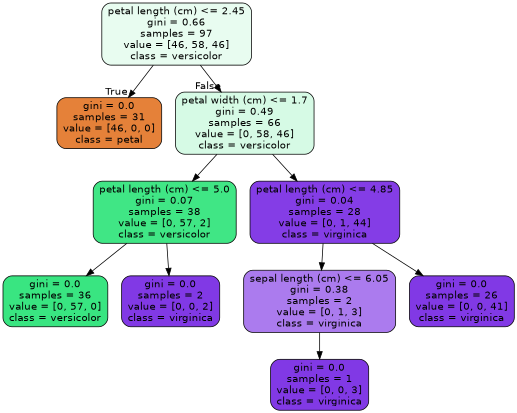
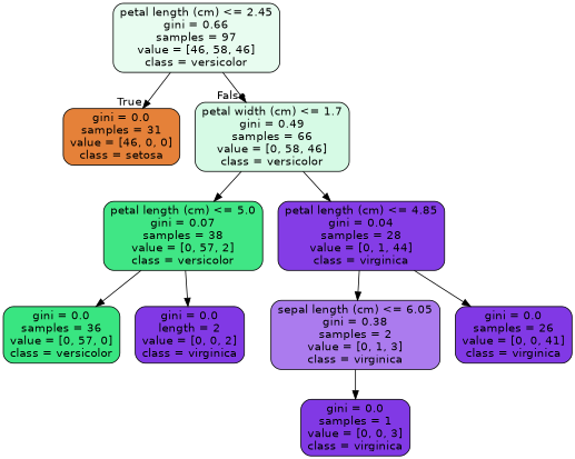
  digraph {
    node [color=black fillcolor="#8139e5" fontname=helvetica shape=box style="filled, rounded"]
    edge [fontname=helvetica]
    n1 [fillcolor="#e8fcf0" label="petal length (cm) <= 2.45\ngini = 0.66\nsamples = 97\nvalue = [46, 58, 46]\nclass = versicolor"]
-   n2 [fillcolor="#e58139" label="gini = 0.0\nsamples = 31\nvalue = [46, 0, 0]\nclass = petal"]
+   n2 [fillcolor="#e58139" label="gini = 0.0\nsamples = 31\nvalue = [46, 0, 0]\nclass = setosa"]
    n3 [fillcolor="#d6fae5" label="petal width (cm) <= 1.7\ngini = 0.49\nsamples = 66\nvalue = [0, 58, 46]\nclass = versicolor"]
    n4 [fillcolor="#40e685" label="petal length (cm) <= 5.0\ngini = 0.07\nsamples = 38\nvalue = [0, 57, 2]\nclass = versicolor"]
    n5 [fillcolor="#843de6" label="petal length (cm) <= 4.85\ngini = 0.04\nsamples = 28\nvalue = [0, 1, 44]\nclass = virginica"]
    n6 [fillcolor="#39e581" label="gini = 0.0\nsamples = 36\nvalue = [0, 57, 0]\nclass = versicolor"]
-   n7 [label="gini = 0.0\nsamples = 2\nvalue = [0, 0, 2]\nclass = virginica"]
+   n7 [label="gini = 0.0\nlength = 2\nvalue = [0, 0, 2]\nclass = virginica"]
    n8 [fillcolor="#ab7bee" label="sepal length (cm) <= 6.05\ngini = 0.38\nsamples = 2\nvalue = [0, 1, 3]\nclass = virginica"]
    n9 [label="gini = 0.0\nsamples = 26\nvalue = [0, 0, 41]\nclass = virginica"]
    n10 [label="gini = 0.0\nsamples = 1\nvalue = [0, 0, 3]\nclass = virginica"]
    n1 -> n2 [headlabel=True labelangle=45 labeldistance=2.5]
    n1 -> n3 [headlabel=False labelangle=-45 labeldistance=2.5]
    n3 -> n4
    n3 -> n5
    n4 -> n6
    n4 -> n7
    n5 -> n8
    n5 -> n9
    n8 -> n10
  }
